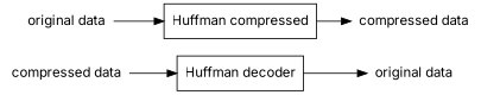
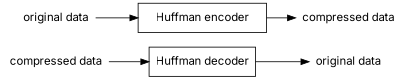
  digraph {
    newrank=true
    rankdir=LR
    fontname=Inter
    node [shape=none fontname=Inter]
    edge [fontname=Inter]
    n1 [label="compressed data"]
    n2 [label="Huffman decoder" shape=box]
    n3 [label="original data"]
    n4 [label="original data"]
-   n5 [label="Huffman compressed" shape=box]
+   n5 [label="Huffman encoder" shape=box]
    n6 [label="compressed data"]
    subgraph sub_1 {
      n1
      n2
      n3
    }
    subgraph sub_2 {
      n4
      n5
      n6
    }
    n1 -> n2
    n2 -> n3
    n4 -> n5
    n5 -> n6
  }
